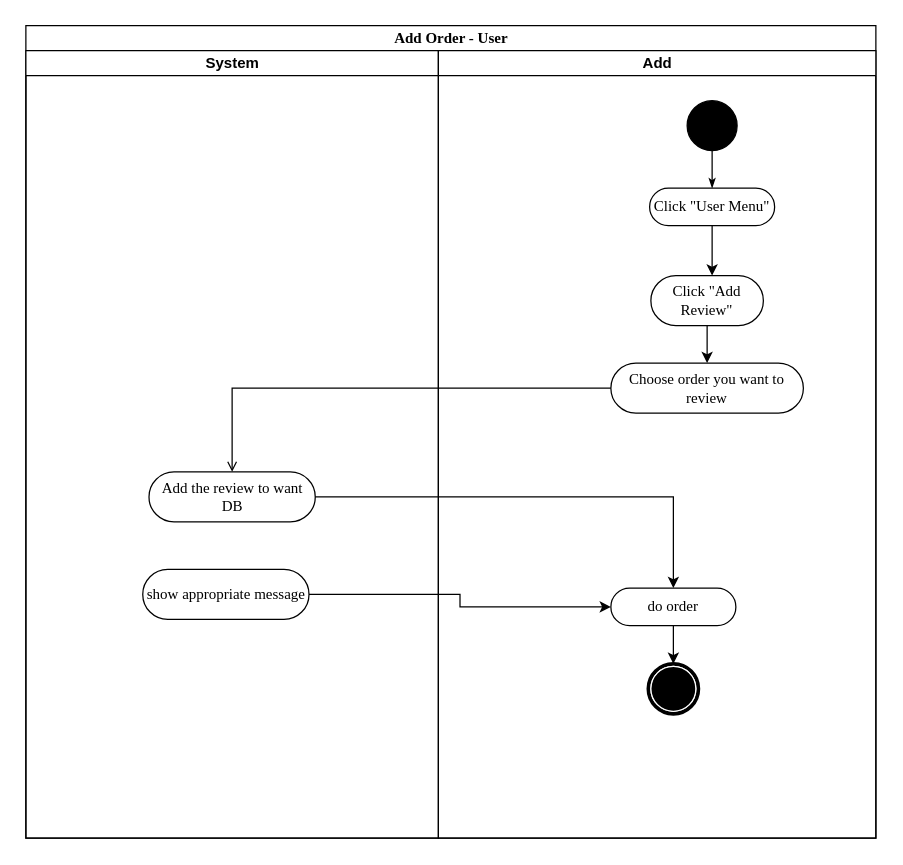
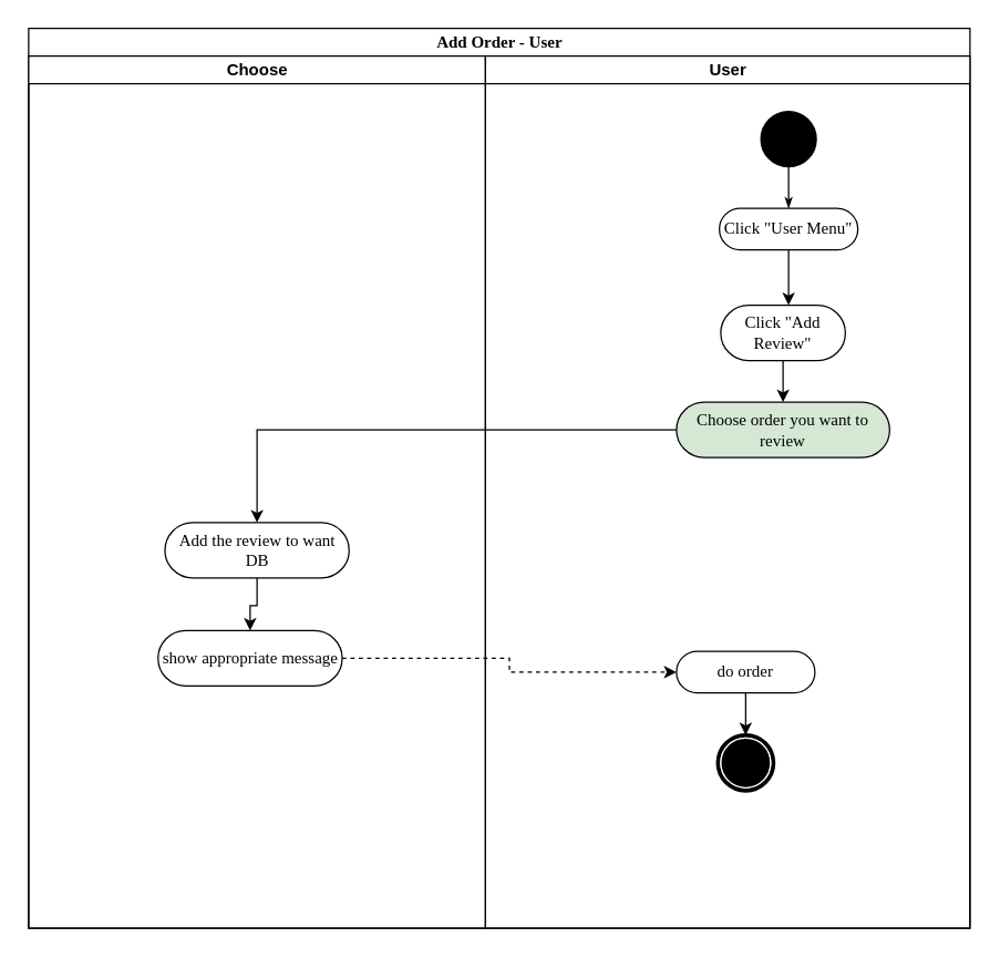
  <mxCell id="0" />
  <mxCell id="1" parent="0" />
  <mxCell id="2" value="Add Order - User" style="swimlane;html=1;childLayout=stackLayout;startSize=20;rounded=0;shadow=0;comic=0;labelBackgroundColor=none;strokeColor=#000000;strokeWidth=1;fillColor=#ffffff;fontFamily=Verdana;fontSize=12;fontColor=#000000;align=center;" parent="1" vertex="1"><mxGeometry x="20" y="20" width="680" height="650" as="geometry" /></mxCell>
- <mxCell id="3" value="System" style="swimlane;html=1;startSize=20;" parent="2" vertex="1"><mxGeometry y="20" width="330" height="630" as="geometry" /></mxCell>
+ <mxCell id="3" value="Choose" style="swimlane;html=1;startSize=20;" parent="2" vertex="1"><mxGeometry y="20" width="330" height="630" as="geometry" /></mxCell>
  <mxCell id="4" value="Add the review to want DB" style="rounded=1;whiteSpace=wrap;html=1;shadow=0;comic=0;labelBackgroundColor=none;strokeColor=#000000;strokeWidth=1;fillColor=#ffffff;fontFamily=Verdana;fontSize=12;fontColor=#000000;align=center;arcSize=50;" parent="3" vertex="1"><mxGeometry x="98.5" y="337" width="133" height="40" as="geometry" /></mxCell>
  <mxCell id="5" value="show appropriate message" style="rounded=1;whiteSpace=wrap;html=1;shadow=0;comic=0;labelBackgroundColor=none;strokeColor=#000000;strokeWidth=1;fillColor=#ffffff;fontFamily=Verdana;fontSize=12;fontColor=#000000;align=center;arcSize=50;" parent="3" vertex="1"><mxGeometry x="93.5" y="415" width="133" height="40" as="geometry" /></mxCell>
- <mxCell id="6" style="edgeStyle=orthogonalEdgeStyle;rounded=0;orthogonalLoop=1;jettySize=auto;html=1;" parent="3" source="4" target="14" edge="1"><mxGeometry relative="1" as="geometry" /></mxCell>
- <mxCell id="7" value="Add" style="swimlane;html=1;startSize=20;" parent="2" vertex="1"><mxGeometry x="330" y="20" width="350" height="630" as="geometry" /></mxCell>
+ <mxCell id="6" style="edgeStyle=orthogonalEdgeStyle;rounded=0;orthogonalLoop=1;jettySize=auto;html=1;entryX=0.5;entryY=0;entryDx=0;entryDy=0;" parent="3" source="4" target="5" edge="1"><mxGeometry relative="1" as="geometry" /></mxCell>
+ <mxCell id="7" value="User" style="swimlane;html=1;startSize=20;" parent="2" vertex="1"><mxGeometry x="330" y="20" width="350" height="630" as="geometry" /></mxCell>
  <mxCell id="8" style="edgeStyle=orthogonalEdgeStyle;rounded=0;html=1;labelBackgroundColor=none;startArrow=none;startFill=0;startSize=5;endArrow=classicThin;endFill=1;endSize=5;jettySize=auto;orthogonalLoop=1;strokeColor=#000000;strokeWidth=1;fontFamily=Verdana;fontSize=12;fontColor=#000000;" parent="7" source="9" target="10" edge="1"><mxGeometry relative="1" as="geometry" /></mxCell>
  <mxCell id="9" value="" style="ellipse;whiteSpace=wrap;html=1;rounded=0;shadow=0;comic=0;labelBackgroundColor=none;strokeColor=#000000;strokeWidth=1;fillColor=#000000;fontFamily=Verdana;fontSize=12;fontColor=#000000;align=center;" parent="7" vertex="1"><mxGeometry x="199" y="40" width="40" height="40" as="geometry" /></mxCell>
  <mxCell id="10" value="Click &quot;User Menu&quot;" style="rounded=1;whiteSpace=wrap;html=1;shadow=0;comic=0;labelBackgroundColor=none;strokeColor=#000000;strokeWidth=1;fillColor=#ffffff;fontFamily=Verdana;fontSize=12;fontColor=#000000;align=center;arcSize=50;" parent="7" vertex="1"><mxGeometry x="169" y="110" width="100" height="30" as="geometry" /></mxCell>
  <mxCell id="11" style="edgeStyle=orthogonalEdgeStyle;rounded=0;orthogonalLoop=1;jettySize=auto;html=1;entryX=0.5;entryY=0;entryDx=0;entryDy=0;" edge="1" parent="7" source="12" target="16"><mxGeometry relative="1" as="geometry" /></mxCell>
  <mxCell id="12" value="Click &quot;Add Review&quot;" style="rounded=1;whiteSpace=wrap;html=1;shadow=0;comic=0;labelBackgroundColor=none;strokeColor=#000000;strokeWidth=1;fillColor=#ffffff;fontFamily=Verdana;fontSize=12;fontColor=#000000;align=center;arcSize=50;" parent="7" vertex="1"><mxGeometry x="170" y="180" width="90" height="40" as="geometry" /></mxCell>
  <mxCell id="13" style="edgeStyle=orthogonalEdgeStyle;rounded=0;orthogonalLoop=1;jettySize=auto;html=1;entryX=0.5;entryY=0;entryDx=0;entryDy=0;" parent="7" source="14" target="15" edge="1"><mxGeometry relative="1" as="geometry" /></mxCell>
  <mxCell id="14" value="do order" style="rounded=1;whiteSpace=wrap;html=1;shadow=0;comic=0;labelBackgroundColor=none;strokeColor=#000000;strokeWidth=1;fillColor=#ffffff;fontFamily=Verdana;fontSize=12;fontColor=#000000;align=center;arcSize=50;" parent="7" vertex="1"><mxGeometry x="138" y="430" width="100" height="30" as="geometry" /></mxCell>
  <mxCell id="15" value="" style="shape=mxgraph.bpmn.shape;html=1;verticalLabelPosition=bottom;labelBackgroundColor=#ffffff;verticalAlign=top;perimeter=ellipsePerimeter;outline=end;symbol=terminate;rounded=0;shadow=0;comic=0;strokeColor=#000000;strokeWidth=1;fillColor=#ffffff;fontFamily=Verdana;fontSize=12;fontColor=#000000;align=center;" parent="7" vertex="1"><mxGeometry x="168" y="490.5" width="40" height="40" as="geometry" /></mxCell>
- <mxCell id="16" value="Choose order you want to review" style="rounded=1;whiteSpace=wrap;html=1;shadow=0;comic=0;labelBackgroundColor=none;strokeColor=#000000;strokeWidth=1;fillColor=#ffffff;fontFamily=Verdana;fontSize=12;fontColor=#000000;align=center;arcSize=50;" vertex="1" parent="7"><mxGeometry x="138" y="250" width="154" height="40" as="geometry" /></mxCell>
- <mxCell id="17" style="edgeStyle=orthogonalEdgeStyle;rounded=0;orthogonalLoop=1;jettySize=auto;html=1;entryX=0.5;entryY=0;entryDx=0;entryDy=0;exitX=0;exitY=0.5;exitDx=0;exitDy=0;endArrow=open;" parent="2" source="16" target="4" edge="1"><mxGeometry relative="1" as="geometry"><mxPoint x="163.529" y="250.176" as="targetPoint" /></mxGeometry></mxCell>
- <mxCell id="18" style="edgeStyle=orthogonalEdgeStyle;rounded=0;orthogonalLoop=1;jettySize=auto;html=1;entryX=0;entryY=0.5;entryDx=0;entryDy=0;" parent="2" source="5" target="14" edge="1"><mxGeometry relative="1" as="geometry"><mxPoint x="269" y="470" as="targetPoint" /></mxGeometry></mxCell>
+ <mxCell id="16" value="Choose order you want to review" style="rounded=1;whiteSpace=wrap;html=1;shadow=0;comic=0;labelBackgroundColor=none;strokeColor=#000000;strokeWidth=1;fillColor=#d5e8d4;fontFamily=Verdana;fontSize=12;fontColor=#000000;align=center;arcSize=50;" vertex="1" parent="7"><mxGeometry x="138" y="250" width="154" height="40" as="geometry" /></mxCell>
+ <mxCell id="17" style="edgeStyle=orthogonalEdgeStyle;rounded=0;orthogonalLoop=1;jettySize=auto;html=1;entryX=0.5;entryY=0;entryDx=0;entryDy=0;exitX=0;exitY=0.5;exitDx=0;exitDy=0;" parent="2" source="16" target="4" edge="1"><mxGeometry relative="1" as="geometry"><mxPoint x="163.529" y="250.176" as="targetPoint" /></mxGeometry></mxCell>
+ <mxCell id="18" style="edgeStyle=orthogonalEdgeStyle;rounded=0;orthogonalLoop=1;jettySize=auto;html=1;entryX=0;entryY=0.5;entryDx=0;entryDy=0;dashed=1;" parent="2" source="5" target="14" edge="1"><mxGeometry relative="1" as="geometry"><mxPoint x="269" y="470" as="targetPoint" /></mxGeometry></mxCell>
  <mxCell id="19" style="edgeStyle=orthogonalEdgeStyle;rounded=0;orthogonalLoop=1;jettySize=auto;html=1;" parent="1" source="10" edge="1"><mxGeometry relative="1" as="geometry"><mxPoint x="569" y="220" as="targetPoint" /></mxGeometry></mxCell>
